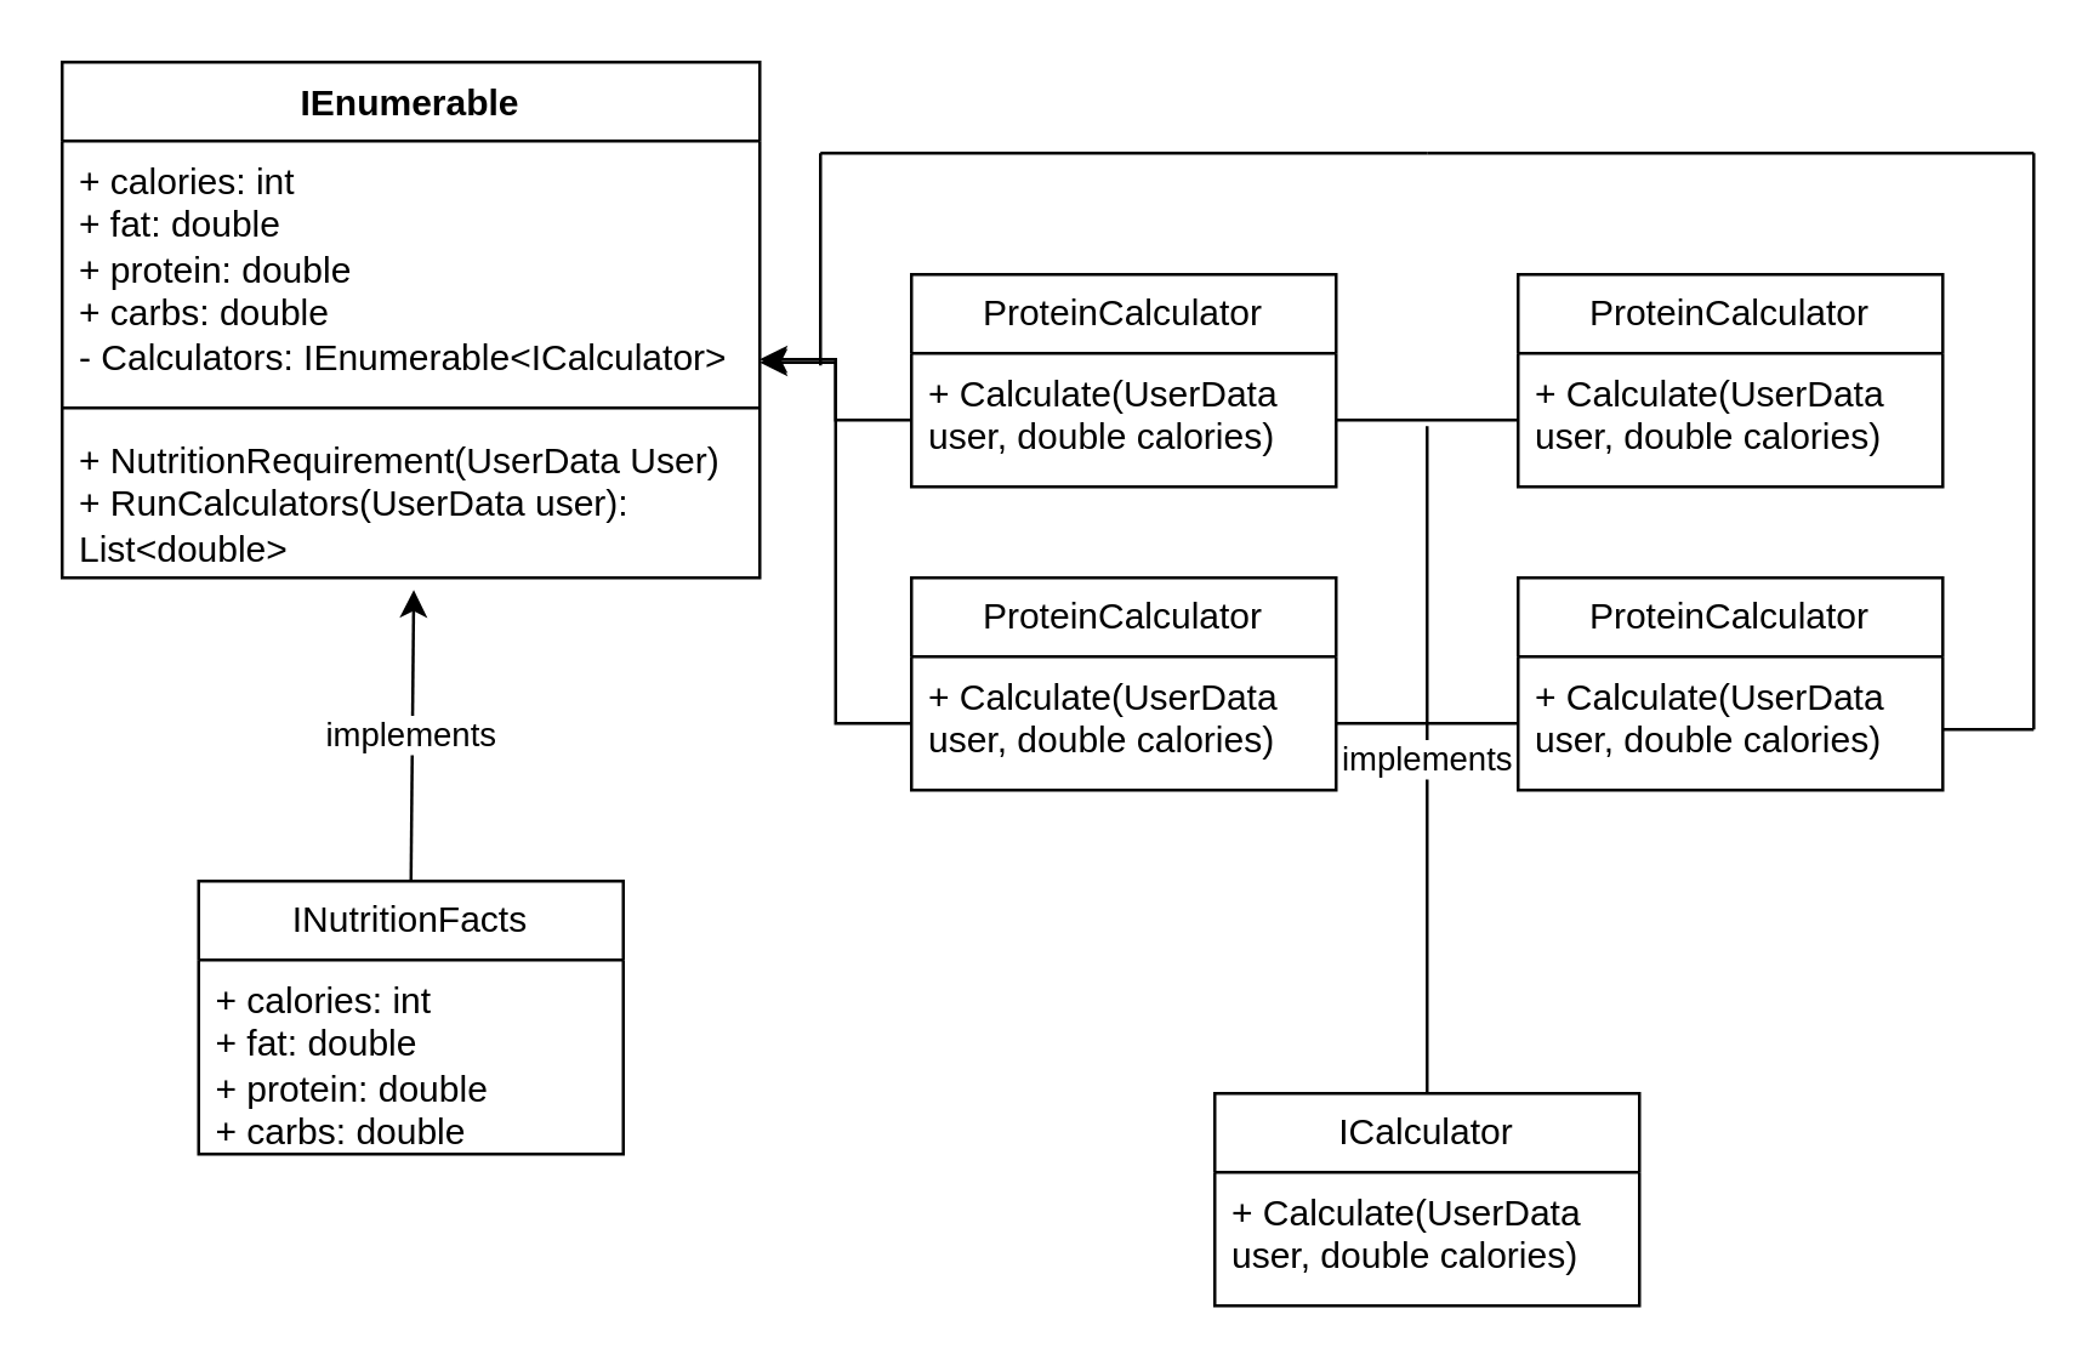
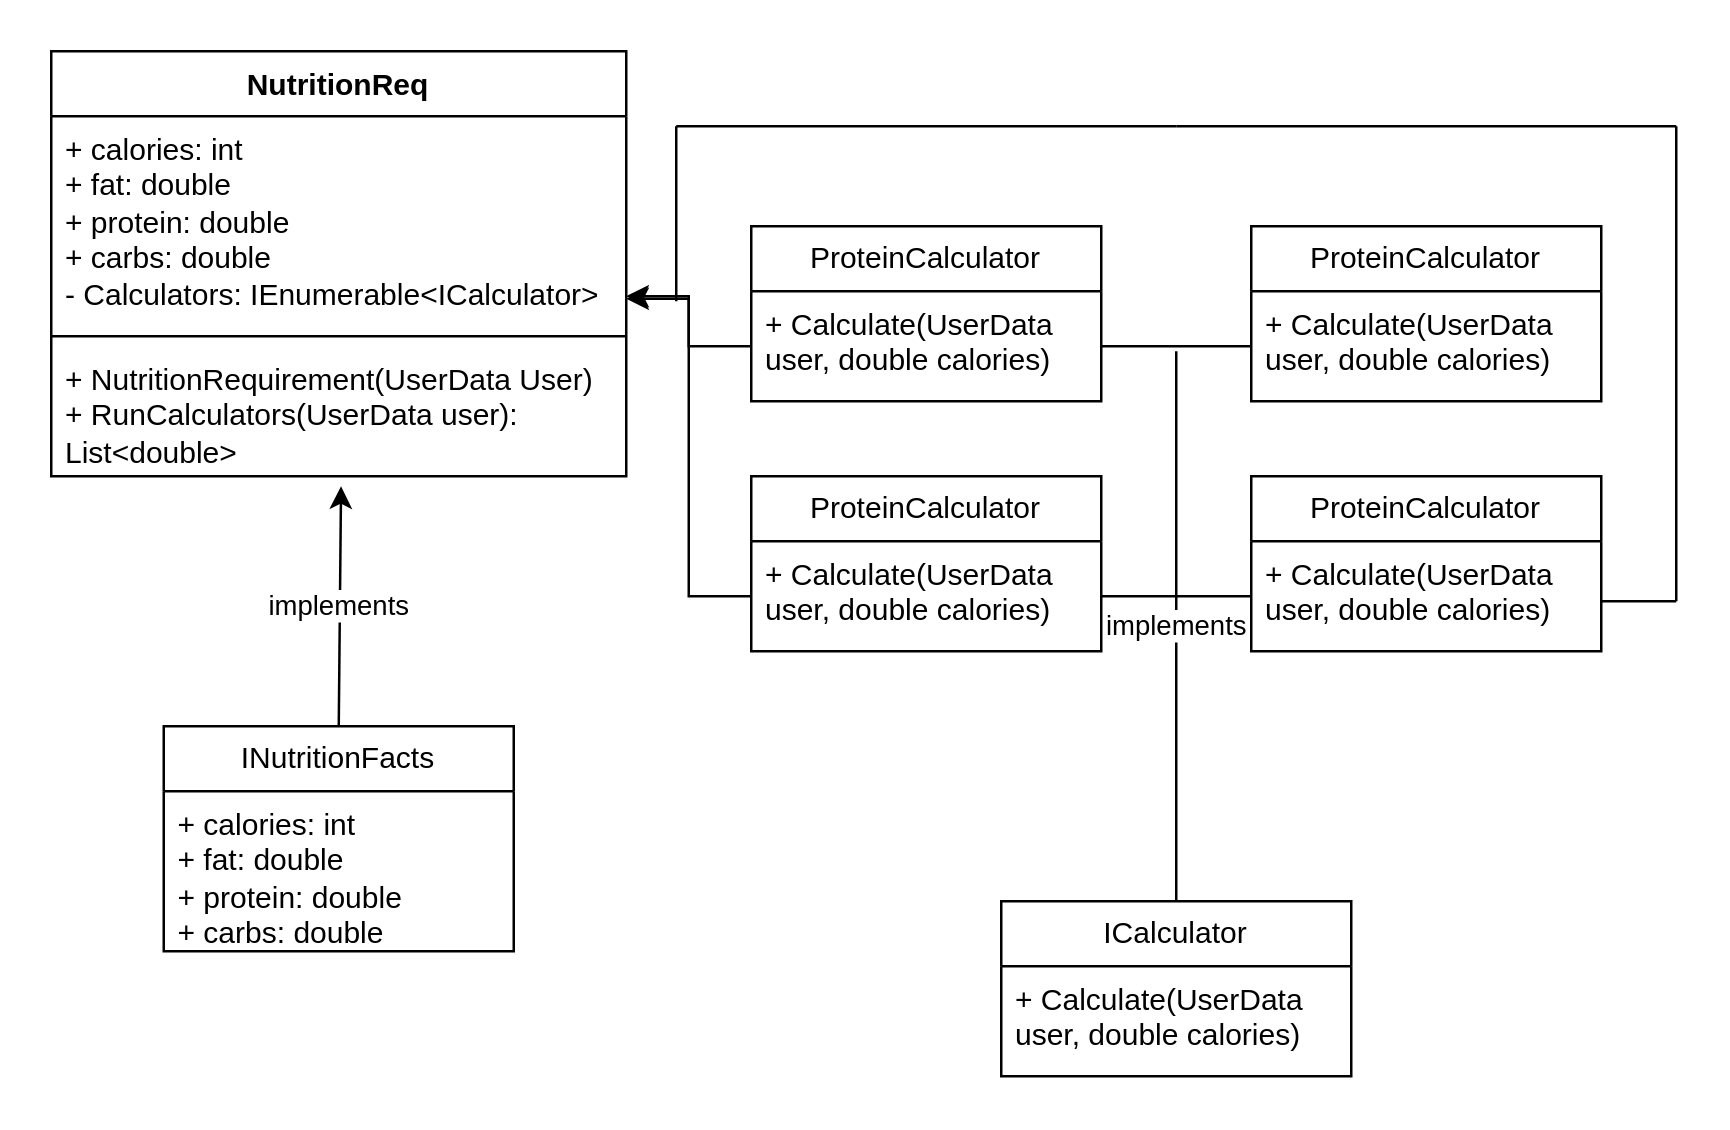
  <mxCell id="0" />
  <mxCell id="1" parent="0" />
- <mxCell id="2" value="IEnumerable" style="swimlane;fontStyle=1;align=center;verticalAlign=top;childLayout=stackLayout;horizontal=1;startSize=26;horizontalStack=0;resizeParent=1;resizeParentMax=0;resizeLast=0;collapsible=1;marginBottom=0;whiteSpace=wrap;html=1;" vertex="1" parent="1"><mxGeometry x="20" y="20" width="230" height="170" as="geometry" /></mxCell>
+ <mxCell id="2" value="NutritionReq" style="swimlane;fontStyle=1;align=center;verticalAlign=top;childLayout=stackLayout;horizontal=1;startSize=26;horizontalStack=0;resizeParent=1;resizeParentMax=0;resizeLast=0;collapsible=1;marginBottom=0;whiteSpace=wrap;html=1;" vertex="1" parent="1"><mxGeometry x="20" y="20" width="230" height="170" as="geometry" /></mxCell>
  <mxCell id="3" value="+ calories: int&lt;br&gt;+ fat: double&lt;br&gt;+ protein: double&lt;br&gt;+ carbs: double&lt;br&gt;- Calculators: IEnumerable&amp;lt;ICalculator&amp;gt;&lt;br&gt;" style="text;strokeColor=none;fillColor=none;align=left;verticalAlign=top;spacingLeft=4;spacingRight=4;overflow=hidden;rotatable=0;points=[[0,0.5],[1,0.5]];portConstraint=eastwest;whiteSpace=wrap;html=1;" vertex="1" parent="2"><mxGeometry y="26" width="230" height="84" as="geometry" /></mxCell>
  <mxCell id="4" value="" style="line;strokeWidth=1;fillColor=none;align=left;verticalAlign=middle;spacingTop=-1;spacingLeft=3;spacingRight=3;rotatable=0;labelPosition=right;points=[];portConstraint=eastwest;strokeColor=inherit;" vertex="1" parent="2"><mxGeometry y="110" width="230" height="8" as="geometry" /></mxCell>
  <mxCell id="5" value="+ NutritionRequirement(UserData User)&lt;br&gt;+ RunCalculators(UserData user): List&amp;lt;double&amp;gt;" style="text;strokeColor=none;fillColor=none;align=left;verticalAlign=top;spacingLeft=4;spacingRight=4;overflow=hidden;rotatable=0;points=[[0,0.5],[1,0.5]];portConstraint=eastwest;whiteSpace=wrap;html=1;" vertex="1" parent="2"><mxGeometry y="118" width="230" height="52" as="geometry" /></mxCell>
  <mxCell id="6" value="INutritionFacts" style="swimlane;fontStyle=0;childLayout=stackLayout;horizontal=1;startSize=26;fillColor=none;horizontalStack=0;resizeParent=1;resizeParentMax=0;resizeLast=0;collapsible=1;marginBottom=0;whiteSpace=wrap;html=1;" vertex="1" parent="1"><mxGeometry x="65" y="290" width="140" height="90" as="geometry" /></mxCell>
  <mxCell id="7" value="+ calories: int&lt;br&gt;+ fat: double&lt;br&gt;+ protein: double&lt;br&gt;+ carbs: double" style="text;strokeColor=none;fillColor=none;align=left;verticalAlign=top;spacingLeft=4;spacingRight=4;overflow=hidden;rotatable=0;points=[[0,0.5],[1,0.5]];portConstraint=eastwest;whiteSpace=wrap;html=1;" vertex="1" parent="6"><mxGeometry y="26" width="140" height="64" as="geometry" /></mxCell>
  <mxCell id="8" value="implements" style="endArrow=classic;html=1;rounded=0;exitX=0.5;exitY=0;exitDx=0;exitDy=0;entryX=0.504;entryY=1.077;entryDx=0;entryDy=0;entryPerimeter=0;" edge="1" parent="1" source="6" target="5"><mxGeometry width="50" height="50" relative="1" as="geometry"><mxPoint x="130" y="290" as="sourcePoint" /><mxPoint x="180" y="240" as="targetPoint" /></mxGeometry></mxCell>
  <mxCell id="9" value="ICalculator" style="swimlane;fontStyle=0;childLayout=stackLayout;horizontal=1;startSize=26;fillColor=none;horizontalStack=0;resizeParent=1;resizeParentMax=0;resizeLast=0;collapsible=1;marginBottom=0;whiteSpace=wrap;html=1;" vertex="1" parent="1"><mxGeometry x="400" y="360" width="140" height="70" as="geometry" /></mxCell>
  <mxCell id="10" value="+ Calculate(UserData user, double calories)" style="text;strokeColor=none;fillColor=none;align=left;verticalAlign=top;spacingLeft=4;spacingRight=4;overflow=hidden;rotatable=0;points=[[0,0.5],[1,0.5]];portConstraint=eastwest;whiteSpace=wrap;html=1;" vertex="1" parent="9"><mxGeometry y="26" width="140" height="44" as="geometry" /></mxCell>
  <mxCell id="11" value="ProteinCalculator" style="swimlane;fontStyle=0;childLayout=stackLayout;horizontal=1;startSize=26;fillColor=none;horizontalStack=0;resizeParent=1;resizeParentMax=0;resizeLast=0;collapsible=1;marginBottom=0;whiteSpace=wrap;html=1;" vertex="1" parent="1"><mxGeometry x="300" y="190" width="140" height="70" as="geometry" /></mxCell>
  <mxCell id="12" value="+ Calculate(UserData user, double calories)" style="text;strokeColor=none;fillColor=none;align=left;verticalAlign=top;spacingLeft=4;spacingRight=4;overflow=hidden;rotatable=0;points=[[0,0.5],[1,0.5]];portConstraint=eastwest;whiteSpace=wrap;html=1;" vertex="1" parent="11"><mxGeometry y="26" width="140" height="44" as="geometry" /></mxCell>
  <mxCell id="13" value="ProteinCalculator" style="swimlane;fontStyle=0;childLayout=stackLayout;horizontal=1;startSize=26;fillColor=none;horizontalStack=0;resizeParent=1;resizeParentMax=0;resizeLast=0;collapsible=1;marginBottom=0;whiteSpace=wrap;html=1;" vertex="1" parent="1"><mxGeometry x="500" y="90" width="140" height="70" as="geometry" /></mxCell>
  <mxCell id="14" value="+ Calculate(UserData user, double calories)" style="text;strokeColor=none;fillColor=none;align=left;verticalAlign=top;spacingLeft=4;spacingRight=4;overflow=hidden;rotatable=0;points=[[0,0.5],[1,0.5]];portConstraint=eastwest;whiteSpace=wrap;html=1;" vertex="1" parent="13"><mxGeometry y="26" width="140" height="44" as="geometry" /></mxCell>
  <mxCell id="15" value="ProteinCalculator" style="swimlane;fontStyle=0;childLayout=stackLayout;horizontal=1;startSize=26;fillColor=none;horizontalStack=0;resizeParent=1;resizeParentMax=0;resizeLast=0;collapsible=1;marginBottom=0;whiteSpace=wrap;html=1;" vertex="1" parent="1"><mxGeometry x="300" y="90" width="140" height="70" as="geometry" /></mxCell>
  <mxCell id="16" value="+ Calculate(UserData user, double calories)" style="text;strokeColor=none;fillColor=none;align=left;verticalAlign=top;spacingLeft=4;spacingRight=4;overflow=hidden;rotatable=0;points=[[0,0.5],[1,0.5]];portConstraint=eastwest;whiteSpace=wrap;html=1;" vertex="1" parent="15"><mxGeometry y="26" width="140" height="44" as="geometry" /></mxCell>
  <mxCell id="17" value="ProteinCalculator" style="swimlane;fontStyle=0;childLayout=stackLayout;horizontal=1;startSize=26;fillColor=none;horizontalStack=0;resizeParent=1;resizeParentMax=0;resizeLast=0;collapsible=1;marginBottom=0;whiteSpace=wrap;html=1;" vertex="1" parent="1"><mxGeometry x="500" y="190" width="140" height="70" as="geometry" /></mxCell>
  <mxCell id="18" value="+ Calculate(UserData user, double calories)" style="text;strokeColor=none;fillColor=none;align=left;verticalAlign=top;spacingLeft=4;spacingRight=4;overflow=hidden;rotatable=0;points=[[0,0.5],[1,0.5]];portConstraint=eastwest;whiteSpace=wrap;html=1;" vertex="1" parent="17"><mxGeometry y="26" width="140" height="44" as="geometry" /></mxCell>
  <mxCell id="19" value="implements" style="endArrow=none;html=1;rounded=0;exitX=0.5;exitY=0;exitDx=0;exitDy=0;" edge="1" parent="1" source="9"><mxGeometry width="50" height="50" relative="1" as="geometry"><mxPoint x="470" y="350" as="sourcePoint" /><mxPoint x="470" y="140" as="targetPoint" /></mxGeometry></mxCell>
  <mxCell id="20" value="" style="endArrow=none;html=1;rounded=0;entryX=1;entryY=0.5;entryDx=0;entryDy=0;exitX=0;exitY=0.5;exitDx=0;exitDy=0;" edge="1" parent="1" source="18" target="12"><mxGeometry width="50" height="50" relative="1" as="geometry"><mxPoint x="290" y="360" as="sourcePoint" /><mxPoint x="340" y="310" as="targetPoint" /></mxGeometry></mxCell>
  <mxCell id="21" value="" style="endArrow=none;html=1;rounded=0;entryX=0;entryY=0.5;entryDx=0;entryDy=0;exitX=1;exitY=0.5;exitDx=0;exitDy=0;" edge="1" parent="1" source="16" target="14"><mxGeometry width="50" height="50" relative="1" as="geometry"><mxPoint x="440" y="170" as="sourcePoint" /><mxPoint x="490" y="120" as="targetPoint" /></mxGeometry></mxCell>
  <mxCell id="22" style="edgeStyle=orthogonalEdgeStyle;rounded=0;orthogonalLoop=1;jettySize=auto;html=1;exitX=0;exitY=0.5;exitDx=0;exitDy=0;entryX=1;entryY=0.857;entryDx=0;entryDy=0;entryPerimeter=0;" edge="1" parent="1" source="12" target="3"><mxGeometry relative="1" as="geometry" /></mxCell>
  <mxCell id="23" style="edgeStyle=orthogonalEdgeStyle;rounded=0;orthogonalLoop=1;jettySize=auto;html=1;entryX=1;entryY=0.869;entryDx=0;entryDy=0;entryPerimeter=0;" edge="1" parent="1" source="16" target="3"><mxGeometry relative="1" as="geometry" /></mxCell>
  <mxCell id="24" value="" style="endArrow=none;html=1;rounded=0;" edge="1" parent="1"><mxGeometry width="50" height="50" relative="1" as="geometry"><mxPoint x="640" y="240" as="sourcePoint" /><mxPoint x="670" y="240" as="targetPoint" /></mxGeometry></mxCell>
  <mxCell id="25" value="" style="endArrow=none;html=1;rounded=0;" edge="1" parent="1"><mxGeometry width="50" height="50" relative="1" as="geometry"><mxPoint x="670" y="240" as="sourcePoint" /><mxPoint x="670" y="50" as="targetPoint" /></mxGeometry></mxCell>
  <mxCell id="26" value="" style="endArrow=none;html=1;rounded=0;" edge="1" parent="1"><mxGeometry width="50" height="50" relative="1" as="geometry"><mxPoint x="470" y="50" as="sourcePoint" /><mxPoint x="670" y="50" as="targetPoint" /></mxGeometry></mxCell>
  <mxCell id="27" value="" style="endArrow=none;html=1;rounded=0;" edge="1" parent="1"><mxGeometry width="50" height="50" relative="1" as="geometry"><mxPoint x="270" y="50" as="sourcePoint" /><mxPoint x="470" y="50" as="targetPoint" /></mxGeometry></mxCell>
  <mxCell id="28" value="" style="endArrow=none;html=1;rounded=0;" edge="1" parent="1"><mxGeometry width="50" height="50" relative="1" as="geometry"><mxPoint x="270" y="120" as="sourcePoint" /><mxPoint x="270" y="50" as="targetPoint" /></mxGeometry></mxCell>
